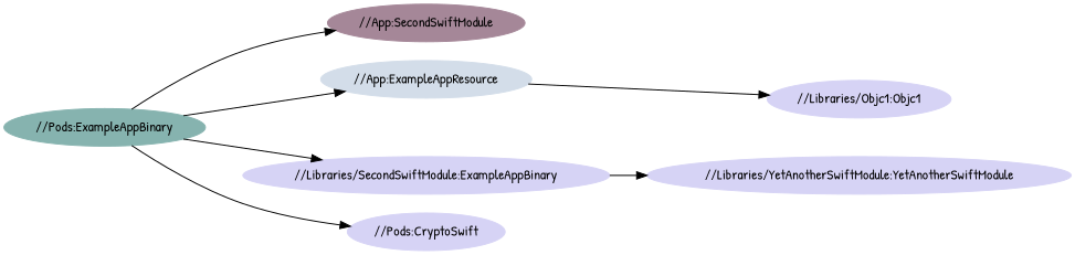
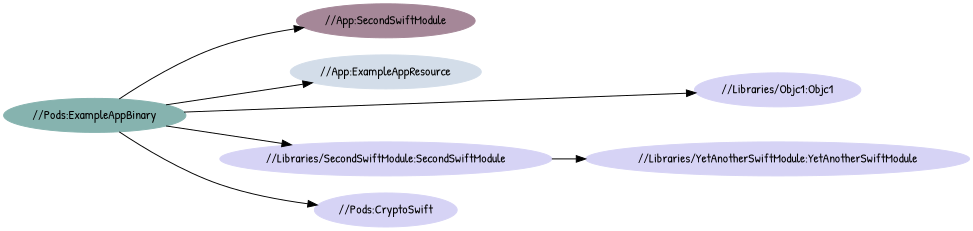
  digraph {
    fontname="Patrick Hand"
    rankdir=LR
    node [color="#D6D3F5" fontname="Patrick Hand" style=filled]
    edge [fontname="Patrick Hand"]
    n1 [color="#A58798" label="//App:SecondSwiftModule"]
    n2 [color="#86B3AF" label="//Pods:ExampleAppBinary"]
    "//App:ExampleAppResource" [color="#D3DDE9"]
    "//Libraries/Objc1:Objc1"
-   "//Libraries/SecondSwiftModule:SecondSwiftModule" [label="//Libraries/SecondSwiftModule:ExampleAppBinary"]
+   "//Libraries/SecondSwiftModule:SecondSwiftModule"
    "//Pods:CryptoSwift"
    "//Libraries/YetAnotherSwiftModule:YetAnotherSwiftModule"
    n2 -> n1
    n2 -> "//App:ExampleAppResource"
-   "//App:ExampleAppResource" -> "//Libraries/Objc1:Objc1"
+   n2 -> "//Libraries/Objc1:Objc1"
    n2 -> "//Libraries/SecondSwiftModule:SecondSwiftModule"
    n2 -> "//Pods:CryptoSwift"
    "//Libraries/SecondSwiftModule:SecondSwiftModule" -> "//Libraries/YetAnotherSwiftModule:YetAnotherSwiftModule"
  }
